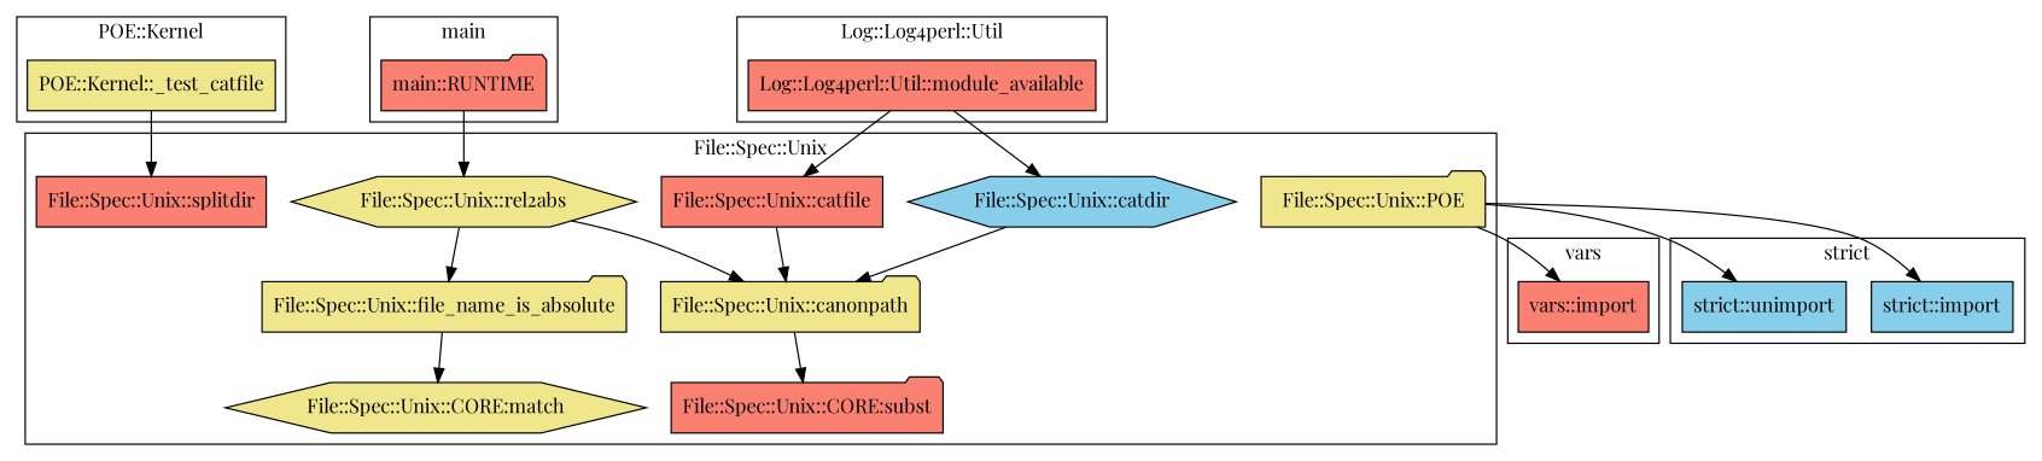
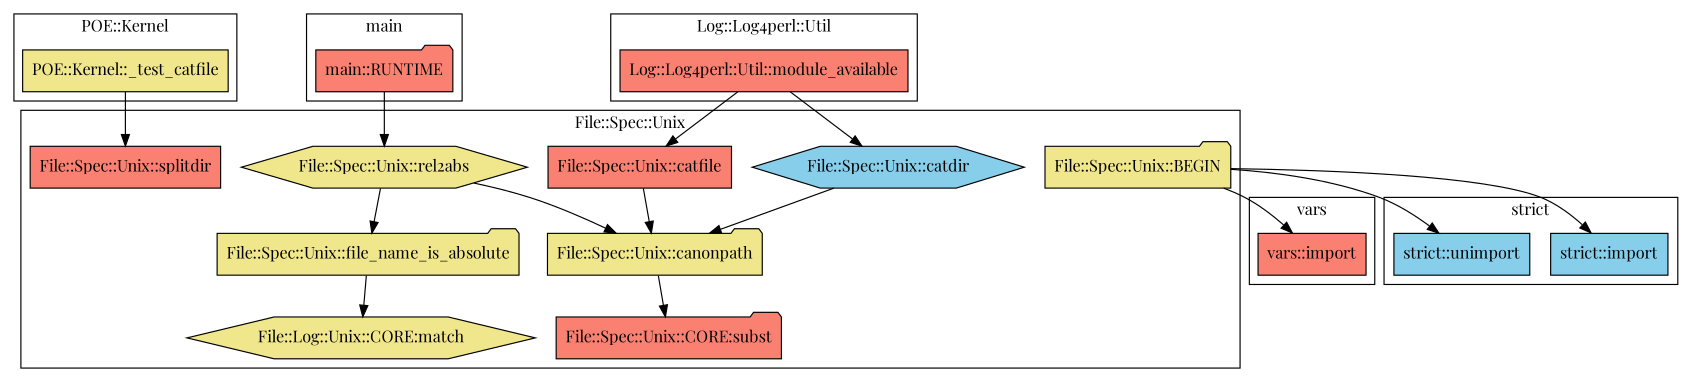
  digraph {
    fontname="Playfair Display"
    node [fillcolor=khaki fontname="Playfair Display" shape=box style=filled]
    edge [fontname="Playfair Display"]
-   "File::Spec::Unix::BEGIN" [shape=folder label="File::Spec::Unix::POE"]
+   "File::Spec::Unix::BEGIN" [shape=folder]
    "File::Spec::Unix::rel2abs" [shape=hexagon]
    "File::Spec::Unix::canonpath" [shape=folder]
-   "File::Spec::Unix::CORE:match" [shape=hexagon]
+   "File::Spec::Unix::CORE:match" [shape=hexagon label="File::Log::Unix::CORE:match"]
    "File::Spec::Unix::catfile" [fillcolor=salmon]
    "File::Spec::Unix::file_name_is_absolute" [shape=folder]
    "File::Spec::Unix::splitdir" [fillcolor=salmon]
    "File::Spec::Unix::CORE:subst" [fillcolor=salmon shape=folder]
    "File::Spec::Unix::catdir" [fillcolor=skyblue shape=hexagon]
    n10 [label="POE::Kernel::_test_catfile"]
    "vars::import" [fillcolor=salmon]
    "main::RUNTIME" [fillcolor=salmon shape=folder]
    "strict::import" [fillcolor=skyblue]
    "strict::unimport" [fillcolor=skyblue]
    "Log::Log4perl::Util::module_available" [fillcolor=salmon]
    subgraph cluster_1 {
      label="File::Spec::Unix"
      "File::Spec::Unix::BEGIN"
      "File::Spec::Unix::rel2abs"
      "File::Spec::Unix::canonpath"
      "File::Spec::Unix::CORE:match"
      "File::Spec::Unix::catfile"
      "File::Spec::Unix::file_name_is_absolute"
      "File::Spec::Unix::splitdir"
      "File::Spec::Unix::CORE:subst"
      "File::Spec::Unix::catdir"
    }
    subgraph cluster_2 {
      label="POE::Kernel"
      n10
    }
    subgraph cluster_3 {
      label=vars
      "vars::import"
    }
    subgraph cluster_4 {
      label=main
      "main::RUNTIME"
    }
    subgraph cluster_5 {
      label="strict"
      "strict::import"
      "strict::unimport"
    }
    subgraph cluster_6 {
      label="Log::Log4perl::Util"
      "Log::Log4perl::Util::module_available"
    }
    "File::Spec::Unix::BEGIN" -> "vars::import"
    "File::Spec::Unix::BEGIN" -> "strict::import"
    "File::Spec::Unix::BEGIN" -> "strict::unimport"
    "File::Spec::Unix::rel2abs" -> "File::Spec::Unix::canonpath"
    "File::Spec::Unix::rel2abs" -> "File::Spec::Unix::file_name_is_absolute"
    "File::Spec::Unix::canonpath" -> "File::Spec::Unix::CORE:subst"
    "File::Spec::Unix::catfile" -> "File::Spec::Unix::canonpath"
    "File::Spec::Unix::file_name_is_absolute" -> "File::Spec::Unix::CORE:match"
    "File::Spec::Unix::catdir" -> "File::Spec::Unix::canonpath"
    n10 -> "File::Spec::Unix::splitdir"
    "main::RUNTIME" -> "File::Spec::Unix::rel2abs"
    "Log::Log4perl::Util::module_available" -> "File::Spec::Unix::catfile"
    "Log::Log4perl::Util::module_available" -> "File::Spec::Unix::catdir"
  }
